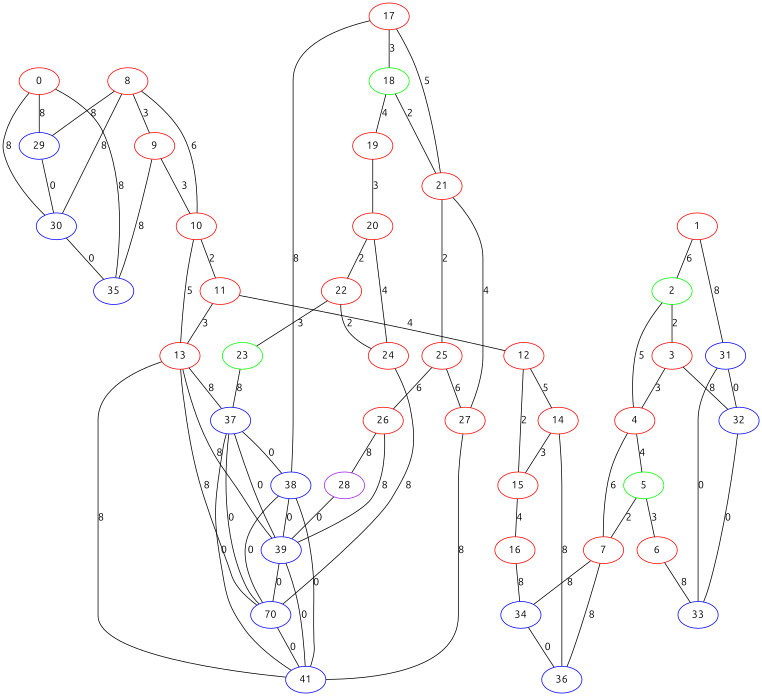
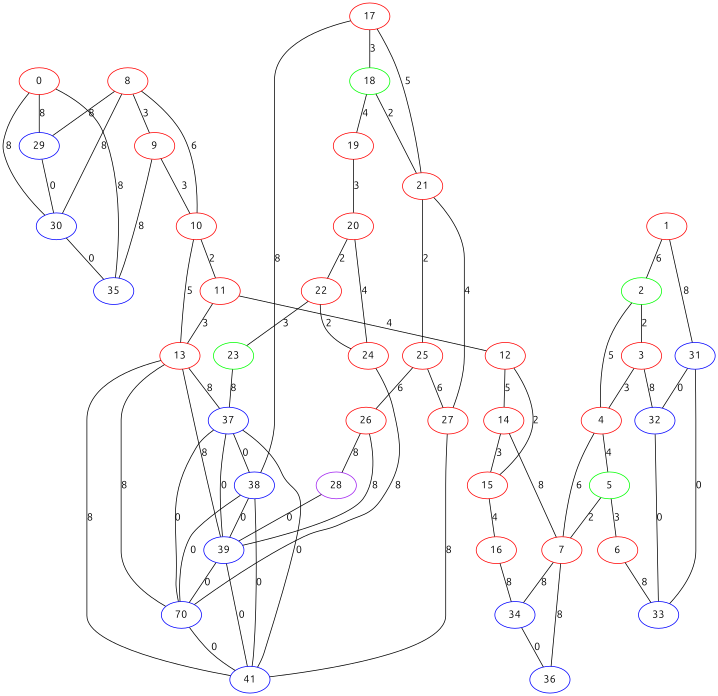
  graph {
    fontname=Ubuntu
    node [color=red fontname=Ubuntu weight=1]
    edge [fontname=Ubuntu]
    29 [color=blue weight=3]
    0
    30 [color=blue weight=3]
    35 [color=blue weight=3]
    2 [color=green weight=2]
    1
    31 [color=blue weight=3]
    3
    4
    32 [color=blue weight=3]
    33 [color=blue weight=3]
    5 [color=green weight=2]
    7
    6
    34 [color=blue weight=3]
    36 [color=blue weight=3]
    8
    9
    10
    11
    13
    12
    37 [color=blue weight=3]
    39 [color=blue weight=3]
    n25 [color=blue label=70 weight=3]
    41 [color=blue weight=3]
    14
    15
    16
    38 [color=blue weight=3]
    17
    18 [color=green weight=2]
    21
    19
    25
    27
    20
    22
    24
    23 [color=green weight=2]
    26
    28 [color=purple weight=4]
    29 -- 30 [label=0]
    0 -- 29 [label=8]
    0 -- 30 [label=8]
    0 -- 35 [label=8]
    30 -- 35 [label=0]
    2 -- 3 [label=2]
    2 -- 4 [label=5]
    1 -- 2 [label=6]
    1 -- 31 [label=8]
    31 -- 32 [label=0]
    31 -- 33 [label=0]
    3 -- 4 [label=3]
    3 -- 32 [label=8]
    4 -- 5 [label=4]
    4 -- 7 [label=6]
    32 -- 33 [label=0]
    5 -- 7 [label=2]
    5 -- 6 [label=3]
    7 -- 34 [label=8]
    7 -- 36 [label=8]
    6 -- 33 [label=8]
    34 -- 36 [label=0]
    8 -- 29 [label=8]
    8 -- 30 [label=8]
    8 -- 9 [label=3]
    8 -- 10 [label=6]
    9 -- 35 [label=8]
    9 -- 10 [label=3]
    10 -- 11 [label=2]
    10 -- 13 [label=5]
    11 -- 13 [label=3]
    11 -- 12 [label=4]
    13 -- 37 [label=8]
    13 -- 39 [label=8]
    13 -- n25 [label=8]
    13 -- 41 [label=8]
    12 -- 14 [label=5]
    12 -- 15 [label=2]
    37 -- 39 [label=0]
    37 -- n25 [label=0]
    37 -- 41 [label=0]
    37 -- 38 [label=0]
    39 -- n25 [label=0]
    39 -- 41 [label=0]
    n25 -- 41 [label=0]
-   14 -- 36 [label=8]
+   14 -- 7 [label=8]
    14 -- 15 [label=3]
    15 -- 16 [label=4]
    16 -- 34 [label=8]
    38 -- 39 [label=0]
    38 -- n25 [label=0]
    38 -- 41 [label=0]
    17 -- 38 [label=8]
    17 -- 18 [label=3]
    17 -- 21 [label=5]
    18 -- 21 [label=2]
    18 -- 19 [label=4]
    21 -- 25 [label=2]
    21 -- 27 [label=4]
    19 -- 20 [label=3]
    25 -- 27 [label=6]
    25 -- 26 [label=6]
    27 -- 41 [label=8]
    20 -- 22 [label=2]
    20 -- 24 [label=4]
    22 -- 24 [label=2]
    22 -- 23 [label=3]
    24 -- n25 [label=8]
    23 -- 37 [label=8]
    26 -- 39 [label=8]
    26 -- 28 [label=8]
    28 -- 39 [label=0]
  }
